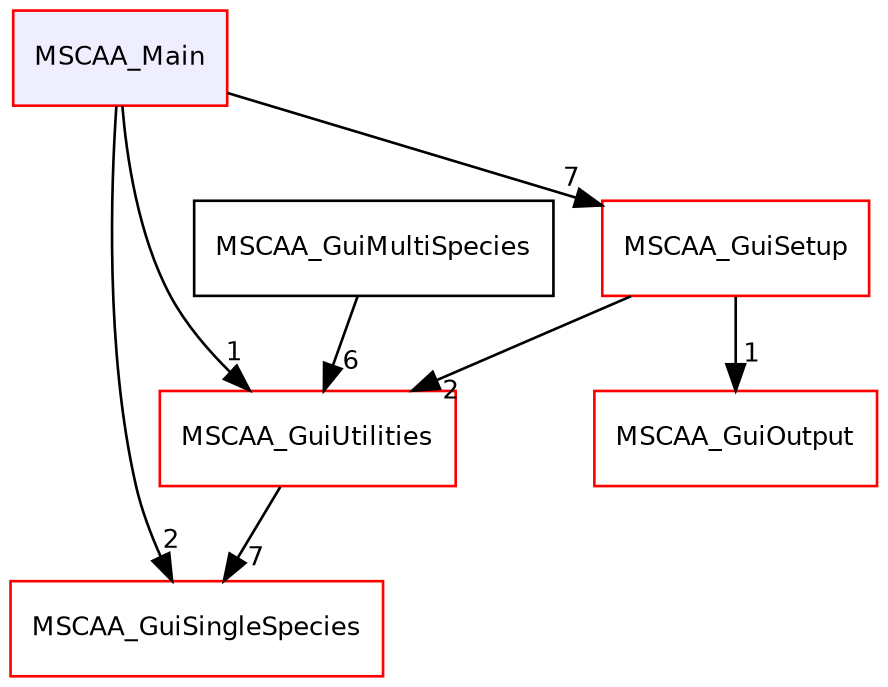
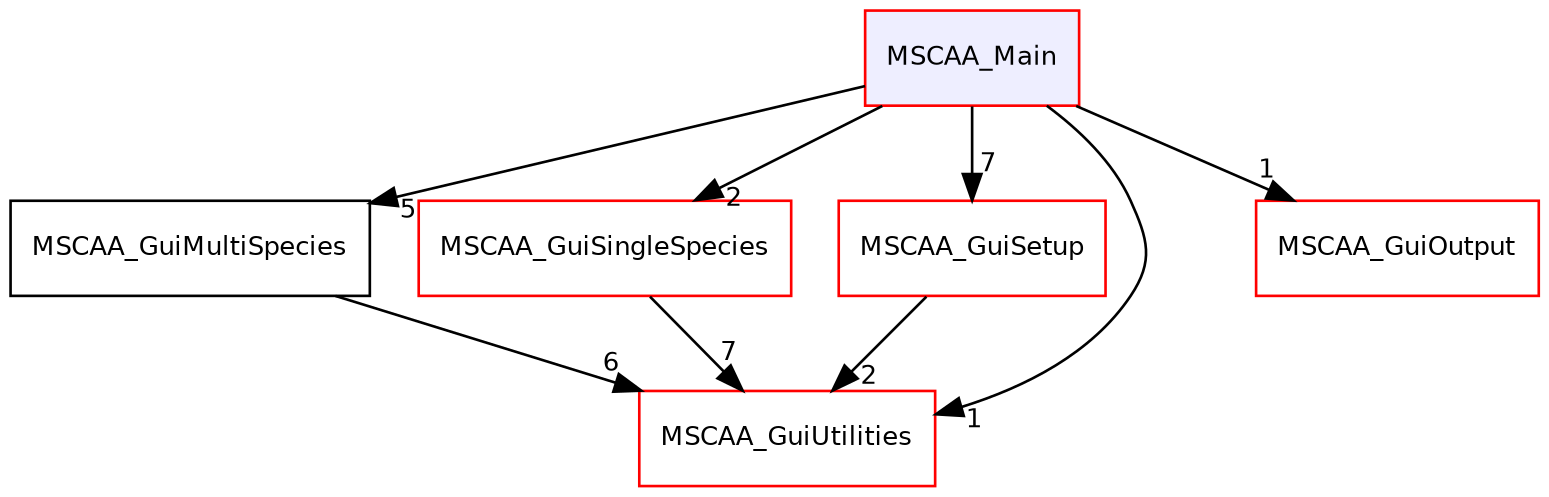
  digraph {
    compound=true
    node [color=red fontname=Helvetica fontsize=10 shape=box]
    edge [headlabel=2 labeldistance=1.5 labelfontname=Helvetica labelfontsize=10]
    n1 [fillcolor="#eeeeff" label=MSCAA_Main pencolor=black style=filled]
    n2 [label=MSCAA_GuiMultiSpecies color=""]
    n3 [fillcolor=white label=MSCAA_GuiSingleSpecies style=filled]
    n4 [label=MSCAA_GuiSetup]
    n5 [fillcolor=white label=MSCAA_GuiUtilities style=filled]
    n6 [label=MSCAA_GuiOutput]
+   n1 -> n2 [headlabel=5]
    n1 -> n3
    n1 -> n4 [headlabel=7]
    n1 -> n5 [headlabel=1]
-   n4 -> n6 [headlabel=1]
+   n1 -> n6 [headlabel=1]
    n2 -> n5 [headlabel=6]
-   n5 -> n3 [headlabel=7]
+   n3 -> n5 [headlabel=7]
    n4 -> n5
  }
